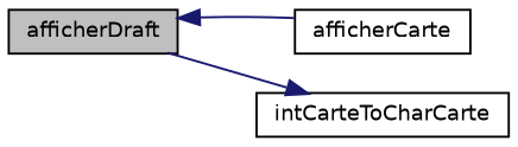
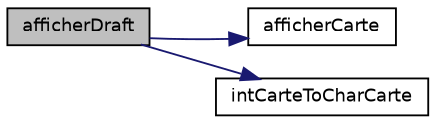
  digraph {
    rankdir=LR
    node [color=black fillcolor=white fontname=Helvetica fontsize=10 shape=record style=filled]
    edge [color=midnightblue fontname=Helvetica fontsize=10 labelfontname=Helvetica labelfontsize=10 style=solid]
    n1 [fillcolor=grey75 fontcolor=black height=0.2 label=afficherDraft width=0.4]
    n2 [height=0.2 label=afficherCarte width=0.4]
    n3 [height=0.2 label=intCarteToCharCarte width=0.4]
-   n2 -> n1
+   n1 -> n2
    n1 -> n3
  }
